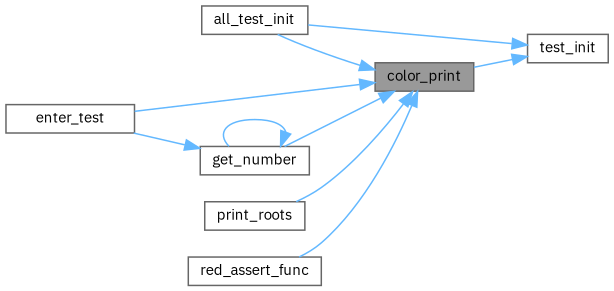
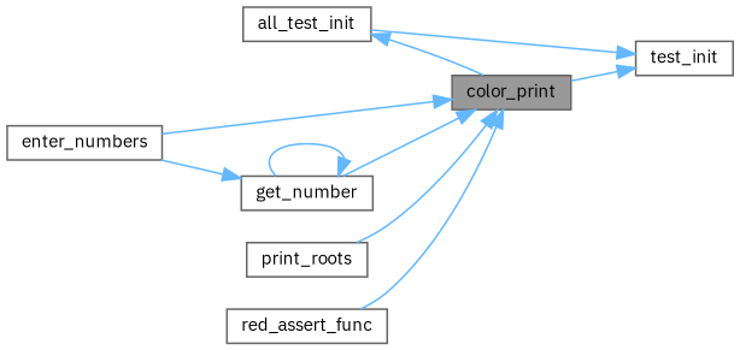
  digraph {
    fontname="IBM Plex Sans"
    rankdir=RL
    node [color=grey40 fillcolor=white fontname="IBM Plex Sans" fontsize=10 shape=box style=filled]
    edge [color=steelblue1 dir=back fontname="IBM Plex Sans" fontsize=10 labelfontname=Helvetica labelfontsize=10 style=solid]
    n1 [color=gray40 fillcolor=grey60 fontcolor=black height=0.2 label=color_print width=0.4]
    n2 [height=0.2 label=all_test_init width=0.4]
-   n3 [height=0.2 label=enter_test width=0.4]
+   n3 [height=0.2 label=enter_numbers width=0.4]
    n4 [height=0.2 label=get_number width=0.4]
    n5 [height=0.2 label=print_roots width=0.4]
    n6 [height=0.2 label=red_assert_func width=0.4]
    n7 [height=0.2 label=test_init width=0.4]
-   n1 -> n2
+   n2 -> n1
    n1 -> n3
    n1 -> n4
    n1 -> n5
    n1 -> n6
    n4 -> n3
    n4 -> n4
    n7 -> n1
    n7 -> n2
  }
